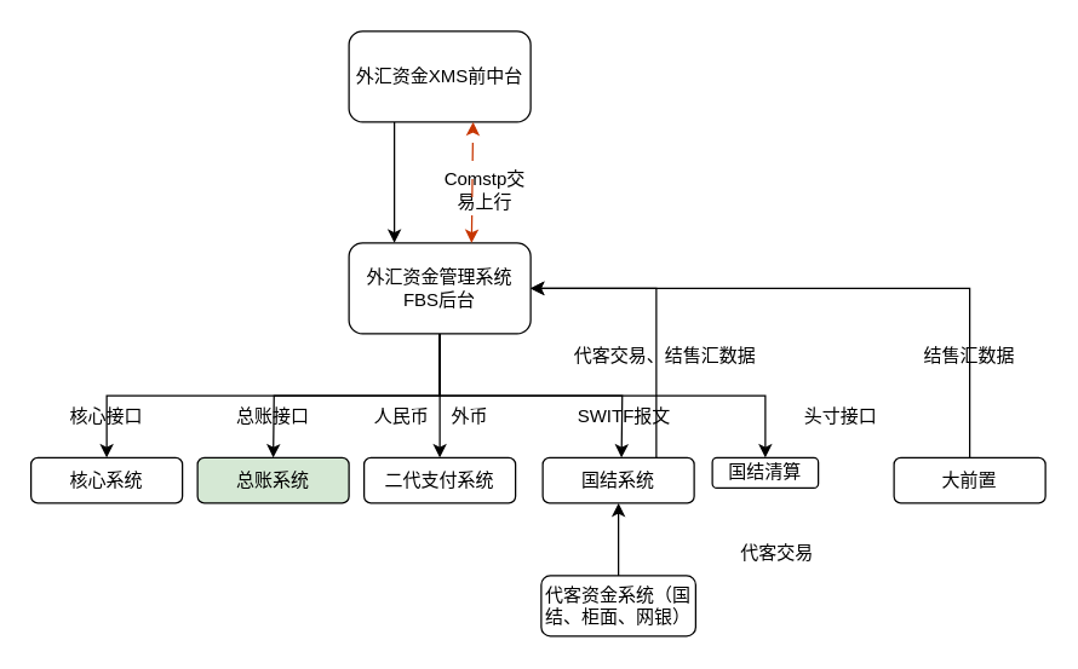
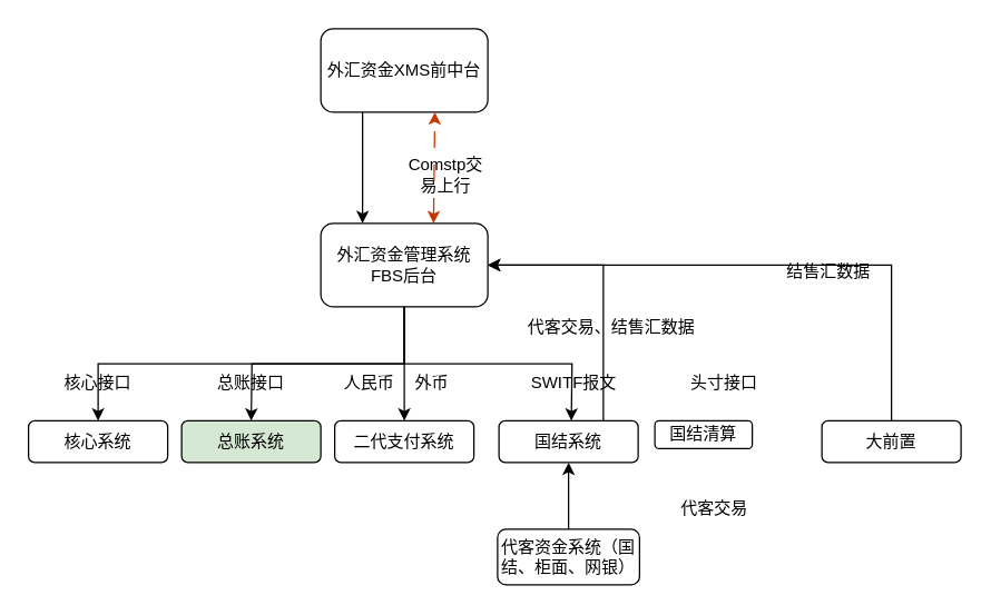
  <mxCell id="0" />
  <mxCell id="1" parent="0" />
  <mxCell id="2" value="" style="edgeStyle=orthogonalEdgeStyle;rounded=0;orthogonalLoop=1;jettySize=auto;html=1;" edge="1" parent="1" source="3" target="9"><mxGeometry relative="1" as="geometry"><Array as="points"><mxPoint x="260" y="120" /><mxPoint x="260" y="120" /></Array></mxGeometry></mxCell>
  <mxCell id="3" value="外汇资金XMS前中台" style="rounded=1;whiteSpace=wrap;html=1;" vertex="1" parent="1"><mxGeometry x="230" y="20" width="120" height="60" as="geometry" /></mxCell>
  <mxCell id="4" style="edgeStyle=orthogonalEdgeStyle;rounded=0;orthogonalLoop=1;jettySize=auto;html=1;exitX=0.5;exitY=1;exitDx=0;exitDy=0;entryX=0.5;entryY=0;entryDx=0;entryDy=0;" edge="1" parent="1" source="9"><mxGeometry relative="1" as="geometry"><mxPoint x="290" y="302" as="targetPoint" /></mxGeometry></mxCell>
  <mxCell id="5" style="edgeStyle=orthogonalEdgeStyle;rounded=0;orthogonalLoop=1;jettySize=auto;html=1;exitX=0.5;exitY=1;exitDx=0;exitDy=0;" edge="1" parent="1" source="9"><mxGeometry relative="1" as="geometry"><mxPoint x="180" y="302" as="targetPoint" /></mxGeometry></mxCell>
  <mxCell id="6" style="edgeStyle=orthogonalEdgeStyle;rounded=0;orthogonalLoop=1;jettySize=auto;html=1;exitX=0.5;exitY=1;exitDx=0;exitDy=0;entryX=0.5;entryY=0;entryDx=0;entryDy=0;" edge="1" parent="1" source="9"><mxGeometry relative="1" as="geometry"><mxPoint x="410" y="302" as="targetPoint" /></mxGeometry></mxCell>
  <mxCell id="7" style="edgeStyle=orthogonalEdgeStyle;rounded=0;orthogonalLoop=1;jettySize=auto;html=1;exitX=0.5;exitY=1;exitDx=0;exitDy=0;entryX=0.5;entryY=0;entryDx=0;entryDy=0;" edge="1" parent="1" source="9" target="11"><mxGeometry relative="1" as="geometry" /></mxCell>
- <mxCell id="8" style="edgeStyle=orthogonalEdgeStyle;rounded=0;orthogonalLoop=1;jettySize=auto;html=1;exitX=0.5;exitY=1;exitDx=0;exitDy=0;entryX=0.5;entryY=0;entryDx=0;entryDy=0;" edge="1" parent="1" source="9" target="21"><mxGeometry relative="1" as="geometry" /></mxCell>
  <mxCell id="9" value="外汇资金管理系统FBS后台" style="whiteSpace=wrap;html=1;rounded=1;" vertex="1" parent="1"><mxGeometry x="230" y="160" width="120" height="60" as="geometry" /></mxCell>
  <mxCell id="10" value="Comstp交易上行" style="text;strokeColor=none;align=center;fillColor=none;html=1;verticalAlign=middle;whiteSpace=wrap;rounded=0;" vertex="1" parent="1"><mxGeometry x="290" y="110" width="60" height="30" as="geometry" /></mxCell>
  <mxCell id="11" value="核心系统" style="whiteSpace=wrap;html=1;rounded=1;" vertex="1" parent="1"><mxGeometry x="20" y="302" width="100" height="30" as="geometry" /></mxCell>
  <mxCell id="12" value="人民币" style="text;strokeColor=none;align=center;fillColor=none;html=1;verticalAlign=middle;whiteSpace=wrap;rounded=0;" vertex="1" parent="1"><mxGeometry x="240" y="260" width="50" height="30" as="geometry" /></mxCell>
  <mxCell id="13" value="外币" style="text;strokeColor=none;align=center;fillColor=none;html=1;verticalAlign=middle;whiteSpace=wrap;rounded=0;" vertex="1" parent="1"><mxGeometry x="280" y="260" width="60" height="30" as="geometry" /></mxCell>
  <mxCell id="14" value="核心接口" style="text;strokeColor=none;align=center;fillColor=none;html=1;verticalAlign=middle;whiteSpace=wrap;rounded=0;" vertex="1" parent="1"><mxGeometry x="40" y="260" width="60" height="30" as="geometry" /></mxCell>
  <mxCell id="15" value="SWITF报文" style="text;strokeColor=none;align=center;fillColor=none;html=1;verticalAlign=middle;whiteSpace=wrap;rounded=0;" vertex="1" parent="1"><mxGeometry x="371" y="260" width="82" height="30" as="geometry" /></mxCell>
  <mxCell id="16" value="总账系统" style="whiteSpace=wrap;html=1;rounded=1;fillColor=#d5e8d4;" vertex="1" parent="1"><mxGeometry x="130" y="302" width="100" height="30" as="geometry" /></mxCell>
  <mxCell id="17" value="二代支付系统" style="whiteSpace=wrap;html=1;rounded=1;" vertex="1" parent="1"><mxGeometry x="240" y="302" width="100" height="30" as="geometry" /></mxCell>
  <mxCell id="18" style="edgeStyle=orthogonalEdgeStyle;rounded=0;orthogonalLoop=1;jettySize=auto;html=1;exitX=0.75;exitY=0;exitDx=0;exitDy=0;entryX=1;entryY=0.5;entryDx=0;entryDy=0;" edge="1" parent="1" source="19" target="9"><mxGeometry relative="1" as="geometry"><mxPoint x="430" y="210" as="targetPoint" /></mxGeometry></mxCell>
  <mxCell id="19" value="国结系统" style="whiteSpace=wrap;html=1;rounded=1;" vertex="1" parent="1"><mxGeometry x="358" y="302" width="100" height="30" as="geometry" /></mxCell>
  <mxCell id="20" value="总账接口" style="text;strokeColor=none;align=center;fillColor=none;html=1;verticalAlign=middle;whiteSpace=wrap;rounded=0;" vertex="1" parent="1"><mxGeometry x="150" y="260" width="60" height="30" as="geometry" /></mxCell>
  <mxCell id="21" value="国结清算" style="whiteSpace=wrap;html=1;rounded=1;" vertex="1" parent="1"><mxGeometry x="470" y="302" width="70" height="20" as="geometry" /></mxCell>
- <mxCell id="22" value="头寸接口" style="text;strokeColor=none;align=center;fillColor=none;html=1;verticalAlign=middle;whiteSpace=wrap;rounded=0;" vertex="1" parent="1"><mxGeometry x="514" y="260" width="82" height="30" as="geometry" /></mxCell>
+ <mxCell id="22" value="头寸接口" style="text;strokeColor=none;align=center;fillColor=none;html=1;verticalAlign=middle;whiteSpace=wrap;rounded=0;" vertex="1" parent="1"><mxGeometry x="479" y="260" width="82" height="30" as="geometry" /></mxCell>
  <mxCell id="23" style="edgeStyle=orthogonalEdgeStyle;rounded=0;orthogonalLoop=1;jettySize=auto;html=1;exitX=0.5;exitY=0;exitDx=0;exitDy=0;entryX=0.5;entryY=1;entryDx=0;entryDy=0;" edge="1" parent="1" source="24" target="19"><mxGeometry relative="1" as="geometry" /></mxCell>
  <mxCell id="24" value="代客资金系统（国结、柜面、网银）" style="whiteSpace=wrap;html=1;rounded=1;" vertex="1" parent="1"><mxGeometry x="357" y="380" width="102" height="40" as="geometry" /></mxCell>
  <mxCell id="25" value="" style="endArrow=classic;startArrow=classic;html=1;rounded=0;entryX=0.683;entryY=1;entryDx=0;entryDy=0;entryPerimeter=0;dashed=1;dashPattern=12 12;fillColor=#fa6800;strokeColor=#C73500;" edge="1" parent="1" target="3"><mxGeometry width="50" height="50" relative="1" as="geometry"><mxPoint x="311" y="160" as="sourcePoint" /><mxPoint x="361" y="110" as="targetPoint" /></mxGeometry></mxCell>
  <mxCell id="26" value="代客交易" style="text;strokeColor=none;align=center;fillColor=none;html=1;verticalAlign=middle;whiteSpace=wrap;rounded=0;" vertex="1" parent="1"><mxGeometry x="483" y="350" width="60" height="30" as="geometry" /></mxCell>
  <mxCell id="27" value="代客交易、结售汇数据" style="text;strokeColor=none;align=center;fillColor=none;html=1;verticalAlign=middle;whiteSpace=wrap;rounded=0;" vertex="1" parent="1"><mxGeometry x="374" y="220" width="130" height="30" as="geometry" /></mxCell>
- <mxCell id="28" value="结售汇数据" style="text;strokeColor=none;align=center;fillColor=none;html=1;verticalAlign=middle;whiteSpace=wrap;rounded=0;" vertex="1" parent="1"><mxGeometry x="600" y="220" width="80" height="30" as="geometry" /></mxCell>
+ <mxCell id="28" value="结售汇数据" style="text;strokeColor=none;align=center;fillColor=none;html=1;verticalAlign=middle;whiteSpace=wrap;rounded=0;" vertex="1" parent="1"><mxGeometry x="555" y="180" width="80" height="30" as="geometry" /></mxCell>
  <mxCell id="29" style="edgeStyle=orthogonalEdgeStyle;rounded=0;orthogonalLoop=1;jettySize=auto;html=1;exitX=0.5;exitY=0;exitDx=0;exitDy=0;entryX=1;entryY=0.5;entryDx=0;entryDy=0;" edge="1" parent="1" source="30" target="9"><mxGeometry relative="1" as="geometry" /></mxCell>
  <mxCell id="30" value="大前置" style="whiteSpace=wrap;html=1;rounded=1;" vertex="1" parent="1"><mxGeometry x="590" y="302" width="100" height="30" as="geometry" /></mxCell>
